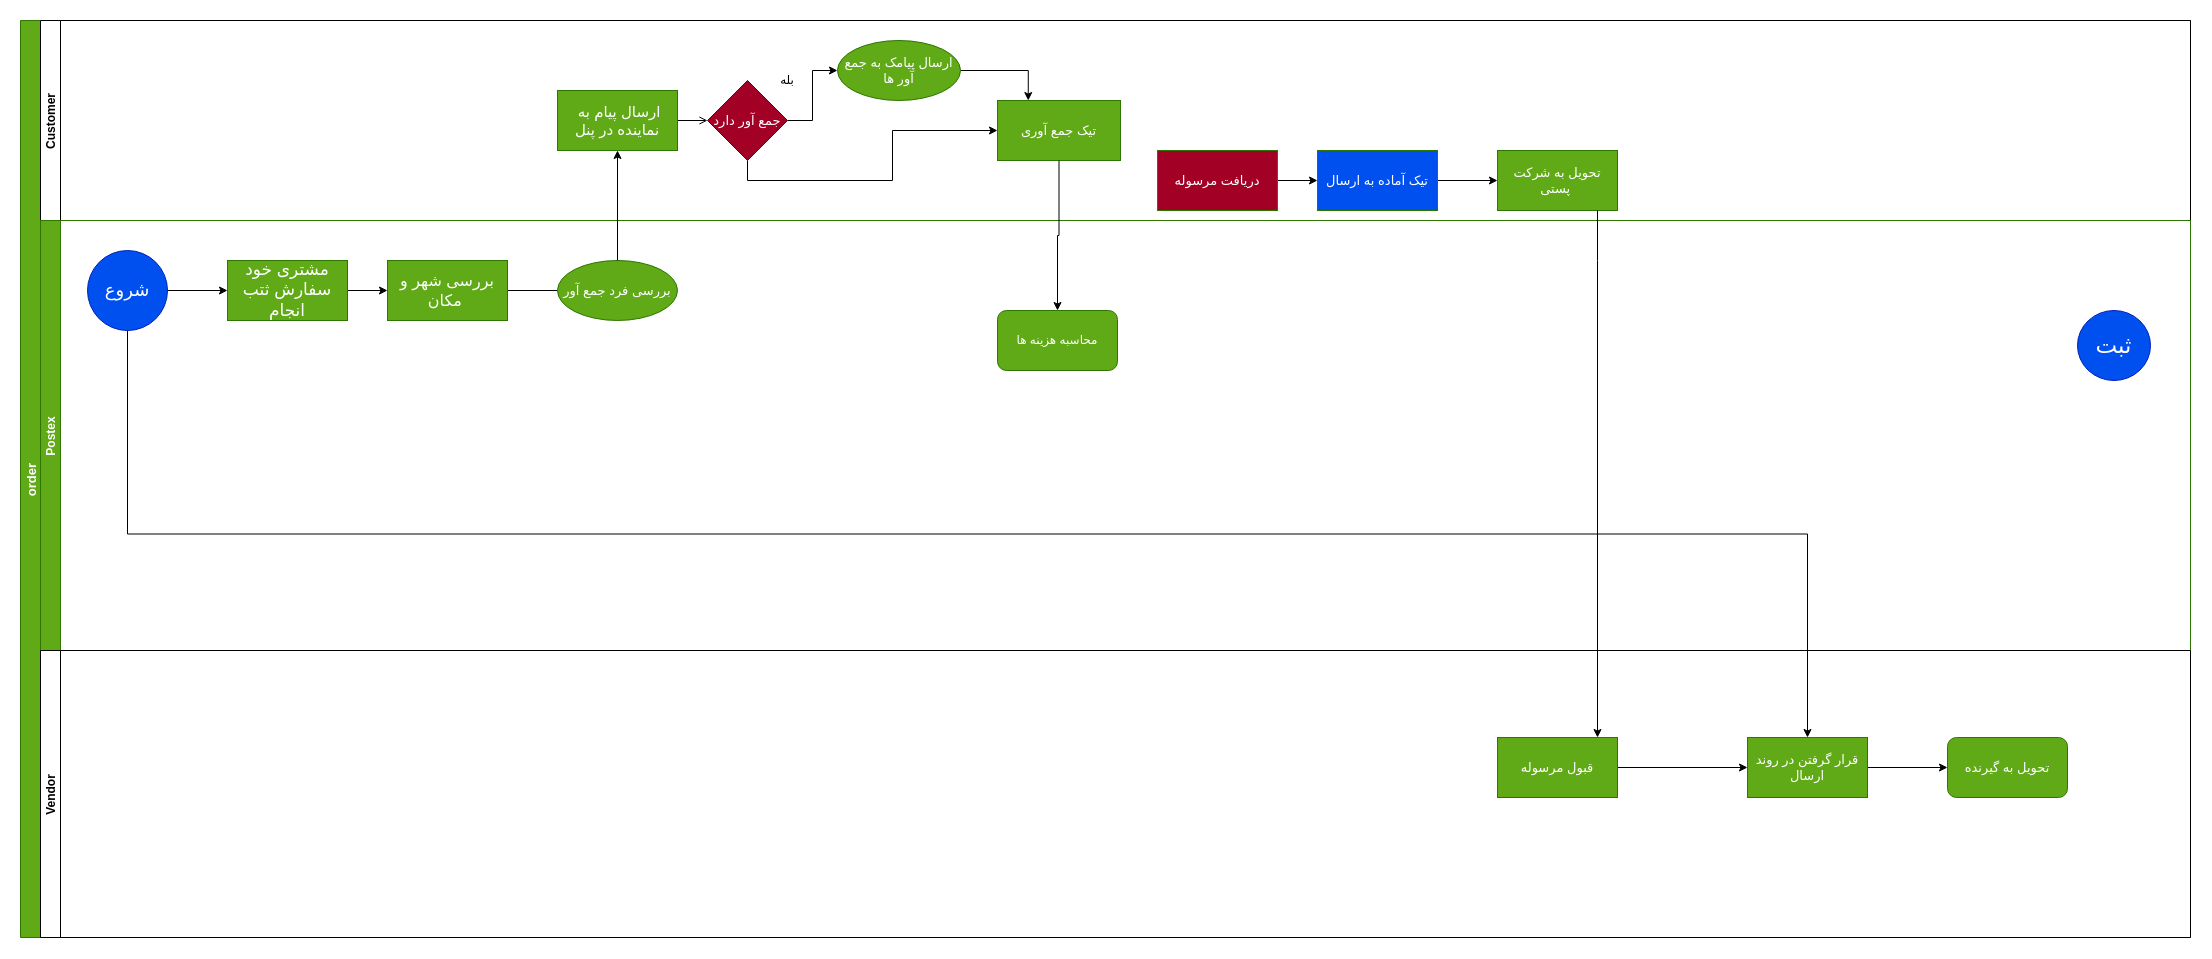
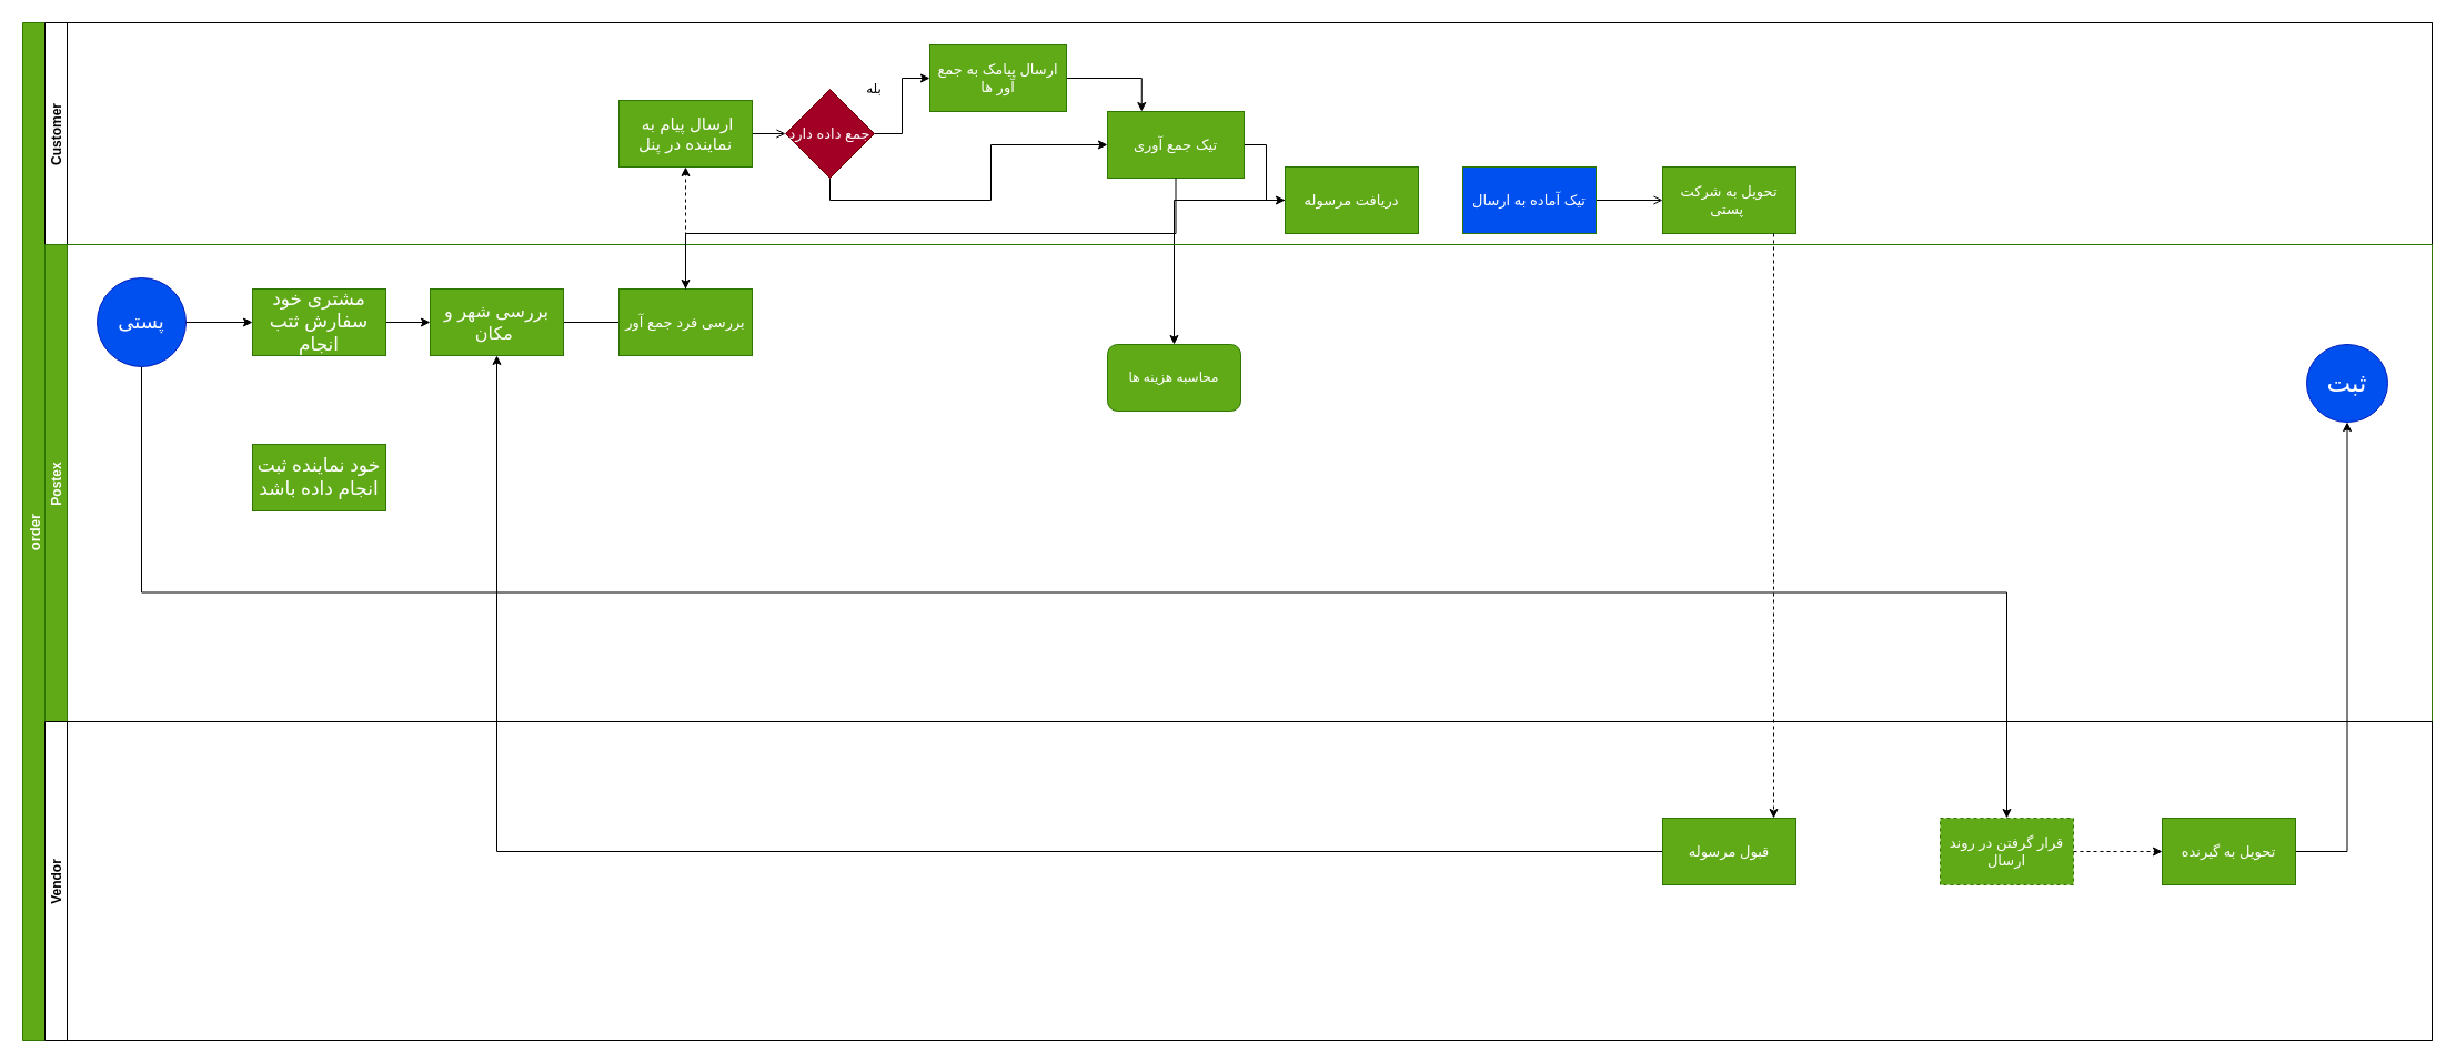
  <mxCell id="0" />
  <mxCell id="1" parent="0" />
  <mxCell id="2" value="order" style="swimlane;childLayout=stackLayout;resizeParent=1;resizeParentMax=0;horizontal=0;startSize=20;horizontalStack=0;fillColor=#60a917;strokeColor=#2D7600;fontColor=#ffffff;fontSize=13;" parent="1" vertex="1"><mxGeometry x="20" y="20" width="2170" height="917" as="geometry" /></mxCell>
  <mxCell id="3" value="Customer" style="swimlane;startSize=20;horizontal=0;" parent="2" vertex="1"><mxGeometry x="20" width="2150" height="200" as="geometry" /></mxCell>
  <mxCell id="4" value="" style="edgeStyle=orthogonalEdgeStyle;rounded=0;orthogonalLoop=1;jettySize=auto;html=1;endArrow=open;" parent="3" source="5" target="10" edge="1"><mxGeometry relative="1" as="geometry" /></mxCell>
  <mxCell id="5" value="&lt;font style=&quot;font-size: 15px&quot;&gt;&amp;nbsp;ارسال پیام به نماینده در پنل&lt;/font&gt;" style="whiteSpace=wrap;html=1;fontSize=13;fontColor=#ffffff;strokeColor=#2D7600;fillColor=#60a917;" parent="3" vertex="1"><mxGeometry x="517" y="70" width="120" height="60" as="geometry" /></mxCell>
  <mxCell id="6" style="edgeStyle=orthogonalEdgeStyle;rounded=0;orthogonalLoop=1;jettySize=auto;html=1;exitX=1;exitY=0.5;exitDx=0;exitDy=0;entryX=0.25;entryY=0;entryDx=0;entryDy=0;" parent="3" source="7" target="12" edge="1"><mxGeometry relative="1" as="geometry" /></mxCell>
- <mxCell id="7" value="ارسال پیامک به جمع آور ها" style="ellipse;whiteSpace=wrap;html=1;fontSize=13;fontColor=#ffffff;strokeColor=#2D7600;fillColor=#60a917;" parent="3" vertex="1"><mxGeometry x="797" y="20" width="123" height="60" as="geometry" /></mxCell>
+ <mxCell id="7" value="ارسال پیامک به جمع آور ها" style="whiteSpace=wrap;html=1;fontSize=13;fontColor=#ffffff;strokeColor=#2D7600;fillColor=#60a917;" parent="3" vertex="1"><mxGeometry x="797" y="20" width="123" height="60" as="geometry" /></mxCell>
  <mxCell id="8" style="edgeStyle=orthogonalEdgeStyle;rounded=0;orthogonalLoop=1;jettySize=auto;html=1;exitX=1;exitY=0.5;exitDx=0;exitDy=0;entryX=0;entryY=0.5;entryDx=0;entryDy=0;" parent="3" source="10" target="7" edge="1"><mxGeometry relative="1" as="geometry" /></mxCell>
  <mxCell id="9" style="edgeStyle=orthogonalEdgeStyle;rounded=0;orthogonalLoop=1;jettySize=auto;html=1;exitX=0.5;exitY=1;exitDx=0;exitDy=0;entryX=0;entryY=0.5;entryDx=0;entryDy=0;" parent="3" source="10" target="12" edge="1"><mxGeometry relative="1" as="geometry" /></mxCell>
- <mxCell id="10" value="جمع آور دارد" style="rhombus;whiteSpace=wrap;html=1;fontSize=13;fontColor=#ffffff;strokeColor=#6F0000;fillColor=#a20025;" parent="3" vertex="1"><mxGeometry x="667" y="60" width="80" height="80" as="geometry" /></mxCell>
+ <mxCell id="10" value="جمع داده دارد" style="rhombus;whiteSpace=wrap;html=1;fontSize=13;fontColor=#ffffff;strokeColor=#6F0000;fillColor=#a20025;" parent="3" vertex="1"><mxGeometry x="667" y="60" width="80" height="80" as="geometry" /></mxCell>
+ <mxCell id="11" value="" style="edgeStyle=orthogonalEdgeStyle;rounded=0;orthogonalLoop=1;jettySize=auto;html=1;" parent="3" source="12" target="15" edge="1"><mxGeometry relative="1" as="geometry" /></mxCell>
  <mxCell id="12" value="تیک جمع آوری" style="whiteSpace=wrap;html=1;fontSize=13;fontColor=#ffffff;strokeColor=#2D7600;fillColor=#60a917;" parent="3" vertex="1"><mxGeometry x="957" y="80" width="123" height="60" as="geometry" /></mxCell>
  <mxCell id="13" value="&lt;font color=&quot;#000000&quot;&gt;بله&lt;/font&gt;" style="text;html=1;strokeColor=none;fillColor=none;align=center;verticalAlign=middle;whiteSpace=wrap;rounded=0;" parent="3" vertex="1"><mxGeometry x="727" y="50" width="40" height="20" as="geometry" /></mxCell>
- <mxCell id="14" value="" style="edgeStyle=orthogonalEdgeStyle;rounded=0;orthogonalLoop=1;jettySize=auto;html=1;" parent="3" source="15" target="17" edge="1"><mxGeometry relative="1" as="geometry" /></mxCell>
- <mxCell id="15" value="دریافت مرسوله" style="whiteSpace=wrap;html=1;fontSize=13;fontColor=#ffffff;strokeColor=#2D7600;fillColor=#a20025;" parent="3" vertex="1"><mxGeometry x="1117" y="130" width="120" height="60" as="geometry" /></mxCell>
- <mxCell id="16" style="edgeStyle=orthogonalEdgeStyle;rounded=0;orthogonalLoop=1;jettySize=auto;html=1;exitX=1;exitY=0.5;exitDx=0;exitDy=0;entryX=0;entryY=0.5;entryDx=0;entryDy=0;" parent="3" source="17" target="18" edge="1"><mxGeometry relative="1" as="geometry" /></mxCell>
+ <mxCell id="14" value="" style="edgeStyle=orthogonalEdgeStyle;rounded=0;orthogonalLoop=1;jettySize=auto;html=1;" parent="3" source="15" target="30" edge="1"><mxGeometry relative="1" as="geometry" /></mxCell>
+ <mxCell id="15" value="دریافت مرسوله" style="whiteSpace=wrap;html=1;fontSize=13;fontColor=#ffffff;strokeColor=#2D7600;fillColor=#60a917;" parent="3" vertex="1"><mxGeometry x="1117" y="130" width="120" height="60" as="geometry" /></mxCell>
+ <mxCell id="16" style="edgeStyle=orthogonalEdgeStyle;rounded=0;orthogonalLoop=1;jettySize=auto;html=1;exitX=1;exitY=0.5;exitDx=0;exitDy=0;entryX=0;entryY=0.5;entryDx=0;entryDy=0;endArrow=open;" parent="3" source="17" target="18" edge="1"><mxGeometry relative="1" as="geometry" /></mxCell>
  <mxCell id="17" value="تیک آماده به ارسال" style="whiteSpace=wrap;html=1;fontSize=13;fontColor=#ffffff;strokeColor=#2D7600;fillColor=#0050ef;" parent="3" vertex="1"><mxGeometry x="1277" y="130" width="120" height="60" as="geometry" /></mxCell>
  <mxCell id="18" value="تحویل به شرکت پستی&amp;nbsp;" style="whiteSpace=wrap;html=1;fontSize=13;fontColor=#ffffff;strokeColor=#2D7600;fillColor=#60a917;" parent="3" vertex="1"><mxGeometry x="1457" y="130" width="120" height="60" as="geometry" /></mxCell>
  <mxCell id="19" value="Postex" style="swimlane;startSize=20;horizontal=0;fillColor=#60a917;strokeColor=#2D7600;fontColor=#ffffff;" parent="2" vertex="1"><mxGeometry x="20" y="200" width="2150" height="430" as="geometry" /></mxCell>
  <mxCell id="20" style="edgeStyle=orthogonalEdgeStyle;rounded=0;orthogonalLoop=1;jettySize=auto;html=1;exitX=0.5;exitY=1;exitDx=0;exitDy=0;" parent="19" source="21" target="38" edge="1"><mxGeometry relative="1" as="geometry" /></mxCell>
- <mxCell id="21" value="&lt;font style=&quot;font-size: 18px&quot;&gt;شروع&lt;/font&gt;" style="ellipse;whiteSpace=wrap;html=1;aspect=fixed;fontSize=13;fillColor=#0050ef;strokeColor=#001DBC;fontColor=#ffffff;" parent="19" vertex="1"><mxGeometry x="47" y="30" width="80" height="80" as="geometry" /></mxCell>
+ <mxCell id="21" value="&lt;font style=&quot;font-size: 18px&quot;&gt;پستی&lt;/font&gt;" style="ellipse;whiteSpace=wrap;html=1;aspect=fixed;fontSize=13;fillColor=#0050ef;strokeColor=#001DBC;fontColor=#ffffff;" parent="19" vertex="1"><mxGeometry x="47" y="30" width="80" height="80" as="geometry" /></mxCell>
  <mxCell id="22" value="" style="edgeStyle=orthogonalEdgeStyle;rounded=0;orthogonalLoop=1;jettySize=auto;html=1;" parent="19" source="23" target="26" edge="1"><mxGeometry relative="1" as="geometry" /></mxCell>
  <mxCell id="23" value="&lt;span style=&quot;font-size: 17px&quot;&gt;مشتری خود سفارش ثتب انجام&lt;/span&gt;" style="whiteSpace=wrap;html=1;fontSize=13;fontColor=#ffffff;strokeColor=#2D7600;fillColor=#60a917;" parent="19" vertex="1"><mxGeometry x="187" y="40" width="120" height="60" as="geometry" /></mxCell>
  <mxCell id="24" value="" style="edgeStyle=orthogonalEdgeStyle;rounded=0;orthogonalLoop=1;jettySize=auto;html=1;fontSize=13;" parent="19" source="21" target="23" edge="1"><mxGeometry relative="1" as="geometry" /></mxCell>
  <mxCell id="25" value="" style="edgeStyle=orthogonalEdgeStyle;rounded=0;orthogonalLoop=1;jettySize=auto;html=1;endArrow=none;" parent="19" source="26" target="27" edge="1"><mxGeometry relative="1" as="geometry" /></mxCell>
  <mxCell id="26" value="&lt;font style=&quot;font-size: 16px&quot;&gt;بررسی شهر و مکان&amp;nbsp;&lt;/font&gt;" style="whiteSpace=wrap;html=1;fontSize=13;fontColor=#ffffff;strokeColor=#2D7600;fillColor=#60a917;" parent="19" vertex="1"><mxGeometry x="347" y="40" width="120" height="60" as="geometry" /></mxCell>
- <mxCell id="27" value="بررسی فرد جمع آور" style="ellipse;whiteSpace=wrap;html=1;fontSize=13;fontColor=#ffffff;strokeColor=#2D7600;fillColor=#60a917;" parent="19" vertex="1"><mxGeometry x="517" y="40" width="120" height="60" as="geometry" /></mxCell>
+ <mxCell id="27" value="بررسی فرد جمع آور" style="whiteSpace=wrap;html=1;fontSize=13;fontColor=#ffffff;strokeColor=#2D7600;fillColor=#60a917;" parent="19" vertex="1"><mxGeometry x="517" y="40" width="120" height="60" as="geometry" /></mxCell>
  <mxCell id="28" value="&lt;font style=&quot;font-size: 23px&quot;&gt;ثبت&lt;/font&gt;" style="ellipse;whiteSpace=wrap;html=1;fillColor=#0050ef;strokeColor=#001DBC;fontColor=#ffffff;" parent="19" vertex="1"><mxGeometry x="2037" y="90" width="73" height="70" as="geometry" /></mxCell>
+ <mxCell id="29" value="&lt;font style=&quot;font-size: 17px&quot;&gt;خود نماینده ثبت انجام داده باشد&lt;/font&gt;" style="whiteSpace=wrap;html=1;fontSize=13;fontColor=#ffffff;strokeColor=#2D7600;fillColor=#60a917;" parent="19" vertex="1"><mxGeometry x="187" y="180" width="120" height="60" as="geometry" /></mxCell>
  <mxCell id="30" value="محاسبه هزینه ها" style="rounded=1;whiteSpace=wrap;html=1;fillColor=#60a917;strokeColor=#2D7600;fontColor=#ffffff;" parent="19" vertex="1"><mxGeometry x="957" y="90" width="120" height="60" as="geometry" /></mxCell>
- <mxCell id="31" value="" style="edgeStyle=orthogonalEdgeStyle;rounded=0;orthogonalLoop=1;jettySize=auto;html=1;" parent="2" source="27" target="5" edge="1"><mxGeometry relative="1" as="geometry" /></mxCell>
- <mxCell id="32" value="" style="edgeStyle=orthogonalEdgeStyle;rounded=0;orthogonalLoop=1;jettySize=auto;html=1;" parent="2" source="18" target="36" edge="1"><mxGeometry relative="1" as="geometry"><Array as="points"><mxPoint x="1577" y="240" /><mxPoint x="1577" y="240" /></Array></mxGeometry></mxCell>
+ <mxCell id="31" value="" style="edgeStyle=orthogonalEdgeStyle;rounded=0;orthogonalLoop=1;jettySize=auto;html=1;dashed=1;" parent="2" source="27" target="5" edge="1"><mxGeometry relative="1" as="geometry" /></mxCell>
+ <mxCell id="32" value="" style="edgeStyle=orthogonalEdgeStyle;rounded=0;orthogonalLoop=1;jettySize=auto;html=1;dashed=1;" parent="2" source="18" target="36" edge="1"><mxGeometry relative="1" as="geometry"><Array as="points"><mxPoint x="1577" y="240" /><mxPoint x="1577" y="240" /></Array></mxGeometry></mxCell>
+ <mxCell id="33" style="edgeStyle=orthogonalEdgeStyle;rounded=0;orthogonalLoop=1;jettySize=auto;html=1;exitX=1;exitY=0.5;exitDx=0;exitDy=0;" parent="2" source="39" target="28" edge="1"><mxGeometry relative="1" as="geometry" /></mxCell>
  <mxCell id="34" value="Vendor" style="swimlane;startSize=20;horizontal=0;" parent="2" vertex="1"><mxGeometry x="20" y="630" width="2150" height="287" as="geometry" /></mxCell>
- <mxCell id="35" value="" style="edgeStyle=orthogonalEdgeStyle;rounded=0;orthogonalLoop=1;jettySize=auto;html=1;" parent="34" source="36" target="38" edge="1"><mxGeometry relative="1" as="geometry" /></mxCell>
+ <mxCell id="35" value="" style="edgeStyle=orthogonalEdgeStyle;rounded=0;orthogonalLoop=1;jettySize=auto;html=1;" parent="34" source="36" target="26" edge="1"><mxGeometry relative="1" as="geometry" /></mxCell>
  <mxCell id="36" value="قبول مرسوله" style="whiteSpace=wrap;html=1;fontSize=13;fontColor=#ffffff;strokeColor=#2D7600;fillColor=#60a917;" parent="34" vertex="1"><mxGeometry x="1457" y="87" width="120" height="60" as="geometry" /></mxCell>
- <mxCell id="37" value="" style="edgeStyle=orthogonalEdgeStyle;rounded=0;orthogonalLoop=1;jettySize=auto;html=1;" parent="34" source="38" target="39" edge="1"><mxGeometry relative="1" as="geometry" /></mxCell>
- <mxCell id="38" value="قرار گرفتن در روند ارسال" style="whiteSpace=wrap;html=1;fontSize=13;fontColor=#ffffff;strokeColor=#2D7600;fillColor=#60a917;" parent="34" vertex="1"><mxGeometry x="1707" y="87" width="120" height="60" as="geometry" /></mxCell>
- <mxCell id="39" value="تحویل به گیرنده" style="whiteSpace=wrap;html=1;fontSize=13;fontColor=#ffffff;strokeColor=#2D7600;fillColor=#60a917;rounded=1;" parent="34" vertex="1"><mxGeometry x="1907" y="87" width="120" height="60" as="geometry" /></mxCell>
- <mxCell id="40" style="edgeStyle=orthogonalEdgeStyle;rounded=0;orthogonalLoop=1;jettySize=auto;html=1;exitX=0.5;exitY=1;exitDx=0;exitDy=0;entryX=0.5;entryY=0;entryDx=0;entryDy=0;" parent="2" source="12" target="30" edge="1"><mxGeometry relative="1" as="geometry"><mxPoint x="1038.5" y="320" as="targetPoint" /></mxGeometry></mxCell>
+ <mxCell id="37" value="" style="edgeStyle=orthogonalEdgeStyle;rounded=0;orthogonalLoop=1;jettySize=auto;html=1;dashed=1;" parent="34" source="38" target="39" edge="1"><mxGeometry relative="1" as="geometry" /></mxCell>
+ <mxCell id="38" value="قرار گرفتن در روند ارسال" style="whiteSpace=wrap;html=1;fontSize=13;fontColor=#ffffff;strokeColor=#2D7600;fillColor=#60a917;dashed=1;" parent="34" vertex="1"><mxGeometry x="1707" y="87" width="120" height="60" as="geometry" /></mxCell>
+ <mxCell id="39" value="تحویل به گیرنده" style="whiteSpace=wrap;html=1;fontSize=13;fontColor=#ffffff;strokeColor=#2D7600;fillColor=#60a917;" parent="34" vertex="1"><mxGeometry x="1907" y="87" width="120" height="60" as="geometry" /></mxCell>
+ <mxCell id="40" style="edgeStyle=orthogonalEdgeStyle;rounded=0;orthogonalLoop=1;jettySize=auto;html=1;exitX=0.5;exitY=1;exitDx=0;exitDy=0;" parent="2" source="12" target="27" edge="1"><mxGeometry relative="1" as="geometry"><mxPoint x="1038.5" y="320" as="targetPoint" /></mxGeometry></mxCell>
